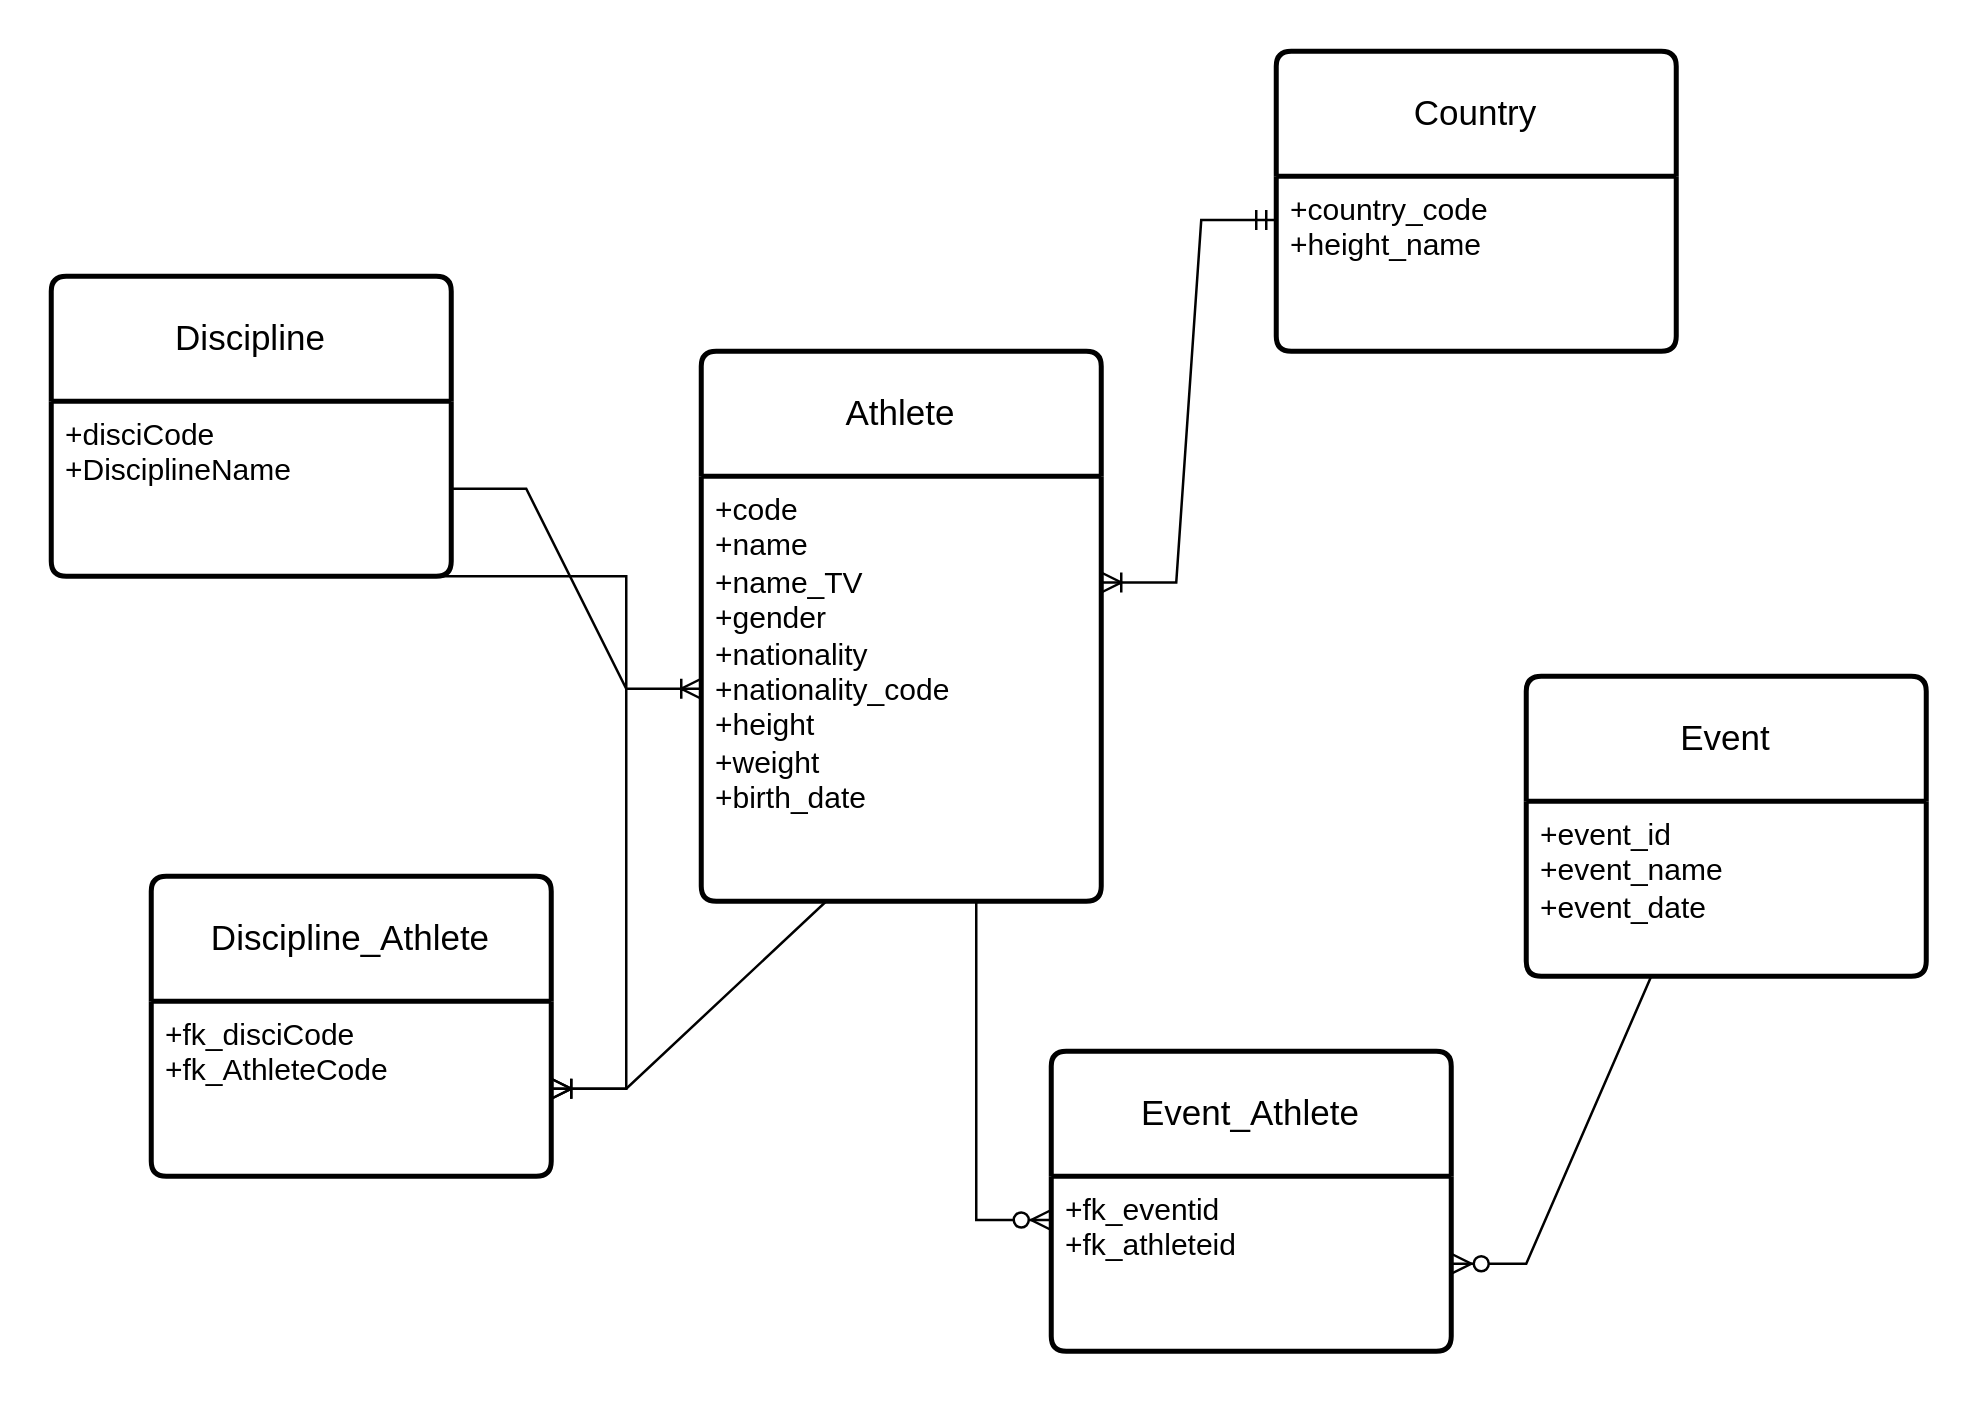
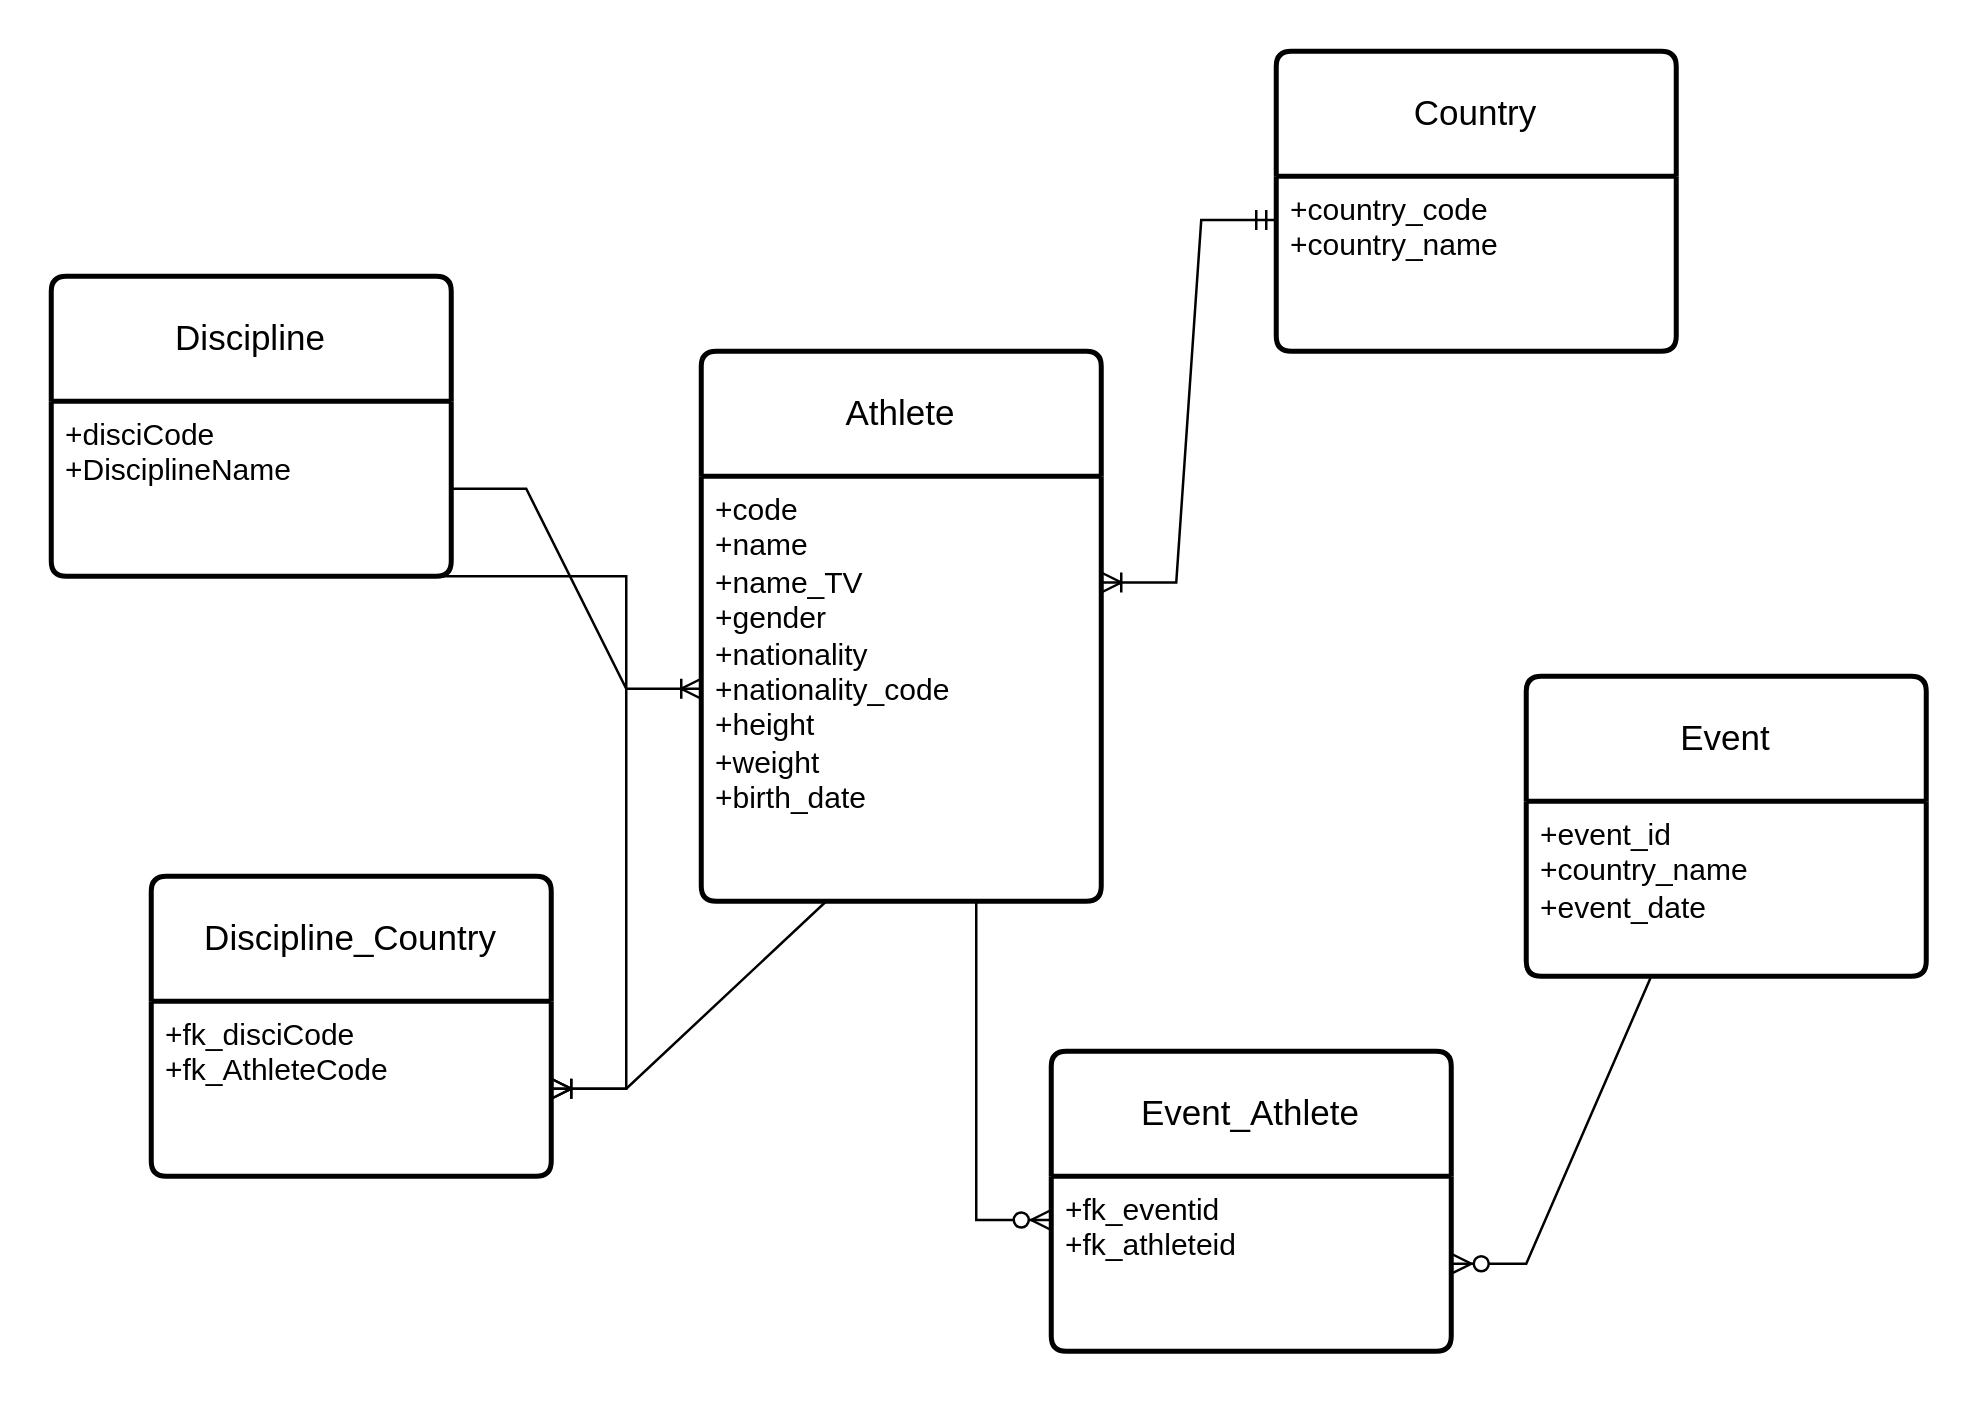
  <mxCell id="0" />
  <mxCell id="1" parent="0" />
  <mxCell id="2" value="Athlete" style="swimlane;childLayout=stackLayout;horizontal=1;startSize=50;horizontalStack=0;rounded=1;fontSize=14;fontStyle=0;strokeWidth=2;resizeParent=0;resizeLast=1;shadow=0;dashed=0;align=center;arcSize=4;whiteSpace=wrap;html=1;" parent="1" vertex="1"><mxGeometry x="280" y="140" width="160" height="220" as="geometry" /></mxCell>
  <mxCell id="3" value="+code&lt;div&gt;+name&lt;/div&gt;&lt;div&gt;+name_TV&lt;/div&gt;&lt;div&gt;+gender&lt;/div&gt;&lt;div&gt;+nationality&lt;/div&gt;&lt;div&gt;+nationality_code&lt;/div&gt;&lt;div&gt;+height&lt;/div&gt;&lt;div&gt;+weight&lt;/div&gt;&lt;div&gt;+birth_date&lt;/div&gt;&lt;div&gt;&lt;br&gt;&lt;/div&gt;" style="align=left;strokeColor=none;fillColor=none;spacingLeft=4;fontSize=12;verticalAlign=top;resizable=0;rotatable=0;part=1;html=1;" parent="2" vertex="1"><mxGeometry y="50" width="160" height="170" as="geometry" /></mxCell>
  <mxCell id="4" value="Country" style="swimlane;childLayout=stackLayout;horizontal=1;startSize=50;horizontalStack=0;rounded=1;fontSize=14;fontStyle=0;strokeWidth=2;resizeParent=0;resizeLast=1;shadow=0;dashed=0;align=center;arcSize=4;whiteSpace=wrap;html=1;" parent="1" vertex="1"><mxGeometry x="510" y="20" width="160" height="120" as="geometry" /></mxCell>
- <mxCell id="5" value="+country_code&lt;div&gt;+height_name&lt;/div&gt;" style="align=left;strokeColor=none;fillColor=none;spacingLeft=4;fontSize=12;verticalAlign=top;resizable=0;rotatable=0;part=1;html=1;" parent="4" vertex="1"><mxGeometry y="50" width="160" height="70" as="geometry" /></mxCell>
+ <mxCell id="5" value="+country_code&lt;div&gt;+country_name&lt;/div&gt;" style="align=left;strokeColor=none;fillColor=none;spacingLeft=4;fontSize=12;verticalAlign=top;resizable=0;rotatable=0;part=1;html=1;" parent="4" vertex="1"><mxGeometry y="50" width="160" height="70" as="geometry" /></mxCell>
  <mxCell id="6" value="Event" style="swimlane;childLayout=stackLayout;horizontal=1;startSize=50;horizontalStack=0;rounded=1;fontSize=14;fontStyle=0;strokeWidth=2;resizeParent=0;resizeLast=1;shadow=0;dashed=0;align=center;arcSize=4;whiteSpace=wrap;html=1;" parent="1" vertex="1"><mxGeometry x="610" y="270" width="160" height="120" as="geometry" /></mxCell>
- <mxCell id="7" value="&lt;div&gt;+event_id&lt;/div&gt;&lt;div&gt;+event_name&lt;br&gt;+event_date&lt;/div&gt;" style="align=left;strokeColor=none;fillColor=none;spacingLeft=4;fontSize=12;verticalAlign=top;resizable=0;rotatable=0;part=1;html=1;" parent="6" vertex="1"><mxGeometry y="50" width="160" height="70" as="geometry" /></mxCell>
+ <mxCell id="7" value="&lt;div&gt;+event_id&lt;/div&gt;&lt;div&gt;+country_name&lt;br&gt;+event_date&lt;/div&gt;" style="align=left;strokeColor=none;fillColor=none;spacingLeft=4;fontSize=12;verticalAlign=top;resizable=0;rotatable=0;part=1;html=1;" parent="6" vertex="1"><mxGeometry y="50" width="160" height="70" as="geometry" /></mxCell>
  <mxCell id="8" value="Event_Athlete" style="swimlane;childLayout=stackLayout;horizontal=1;startSize=50;horizontalStack=0;rounded=1;fontSize=14;fontStyle=0;strokeWidth=2;resizeParent=0;resizeLast=1;shadow=0;dashed=0;align=center;arcSize=4;whiteSpace=wrap;html=1;" parent="1" vertex="1"><mxGeometry x="420" y="420" width="160" height="120" as="geometry" /></mxCell>
  <mxCell id="9" value="+fk_eventid&lt;div&gt;+fk_athleteid&lt;/div&gt;" style="align=left;strokeColor=none;fillColor=none;spacingLeft=4;fontSize=12;verticalAlign=top;resizable=0;rotatable=0;part=1;html=1;" parent="8" vertex="1"><mxGeometry y="50" width="160" height="70" as="geometry" /></mxCell>
  <mxCell id="10" value="" style="edgeStyle=entityRelationEdgeStyle;fontSize=12;html=1;endArrow=ERzeroToMany;endFill=1;rounded=0;exitX=0.5;exitY=1;exitDx=0;exitDy=0;entryX=0;entryY=0.25;entryDx=0;entryDy=0;" parent="1" source="3" target="9" edge="1"><mxGeometry width="100" height="100" relative="1" as="geometry"><mxPoint x="160" y="540" as="sourcePoint" /><mxPoint x="260" y="440" as="targetPoint" /></mxGeometry></mxCell>
  <mxCell id="11" value="" style="edgeStyle=entityRelationEdgeStyle;fontSize=12;html=1;endArrow=ERzeroToMany;endFill=1;rounded=0;entryX=1;entryY=0.5;entryDx=0;entryDy=0;exitX=0.5;exitY=1;exitDx=0;exitDy=0;" parent="1" source="7" target="9" edge="1"><mxGeometry width="100" height="100" relative="1" as="geometry"><mxPoint x="680" y="540" as="sourcePoint" /><mxPoint x="780" y="440" as="targetPoint" /><Array as="points"><mxPoint x="700" y="470" /></Array></mxGeometry></mxCell>
  <mxCell id="12" value="" style="edgeStyle=entityRelationEdgeStyle;fontSize=12;html=1;endArrow=ERoneToMany;startArrow=ERmandOne;rounded=0;exitX=0;exitY=0.25;exitDx=0;exitDy=0;entryX=1;entryY=0.25;entryDx=0;entryDy=0;" parent="1" source="5" target="3" edge="1"><mxGeometry width="100" height="100" relative="1" as="geometry"><mxPoint x="290" y="120" as="sourcePoint" /><mxPoint x="390" y="20" as="targetPoint" /></mxGeometry></mxCell>
  <mxCell id="13" value="Discipline" style="swimlane;childLayout=stackLayout;horizontal=1;startSize=50;horizontalStack=0;rounded=1;fontSize=14;fontStyle=0;strokeWidth=2;resizeParent=0;resizeLast=1;shadow=0;dashed=0;align=center;arcSize=4;whiteSpace=wrap;html=1;" parent="1" vertex="1"><mxGeometry x="20" y="110" width="160" height="120" as="geometry" /></mxCell>
  <mxCell id="14" value="+disciCode&lt;div&gt;+DisciplineName&lt;/div&gt;" style="align=left;strokeColor=none;fillColor=none;spacingLeft=4;fontSize=12;verticalAlign=top;resizable=0;rotatable=0;part=1;html=1;" parent="13" vertex="1"><mxGeometry y="50" width="160" height="70" as="geometry" /></mxCell>
- <mxCell id="15" value="Discipline_Athlete" style="swimlane;childLayout=stackLayout;horizontal=1;startSize=50;horizontalStack=0;rounded=1;fontSize=14;fontStyle=0;strokeWidth=2;resizeParent=0;resizeLast=1;shadow=0;dashed=0;align=center;arcSize=4;whiteSpace=wrap;html=1;" parent="1" vertex="1"><mxGeometry x="60" y="350" width="160" height="120" as="geometry" /></mxCell>
+ <mxCell id="15" value="Discipline_Country" style="swimlane;childLayout=stackLayout;horizontal=1;startSize=50;horizontalStack=0;rounded=1;fontSize=14;fontStyle=0;strokeWidth=2;resizeParent=0;resizeLast=1;shadow=0;dashed=0;align=center;arcSize=4;whiteSpace=wrap;html=1;" parent="1" vertex="1"><mxGeometry x="60" y="350" width="160" height="120" as="geometry" /></mxCell>
  <mxCell id="16" value="+fk_disciCode&lt;div&gt;+fk_AthleteCode&lt;/div&gt;" style="align=left;strokeColor=none;fillColor=none;spacingLeft=4;fontSize=12;verticalAlign=top;resizable=0;rotatable=0;part=1;html=1;" parent="15" vertex="1"><mxGeometry y="50" width="160" height="70" as="geometry" /></mxCell>
  <mxCell id="17" value="" style="edgeStyle=entityRelationEdgeStyle;fontSize=12;html=1;endArrow=ERoneToMany;rounded=0;exitX=0.5;exitY=1;exitDx=0;exitDy=0;" parent="1" source="14" target="16" edge="1"><mxGeometry width="100" height="100" relative="1" as="geometry"><mxPoint x="120" y="340" as="sourcePoint" /><mxPoint x="220" y="240" as="targetPoint" /></mxGeometry></mxCell>
  <mxCell id="18" value="" style="edgeStyle=entityRelationEdgeStyle;fontSize=12;html=1;endArrow=ERoneToMany;rounded=0;entryX=1;entryY=0.5;entryDx=0;entryDy=0;exitX=0.5;exitY=1;exitDx=0;exitDy=0;" parent="1" source="3" target="16" edge="1"><mxGeometry width="100" height="100" relative="1" as="geometry"><mxPoint x="220" y="530" as="sourcePoint" /><mxPoint x="320" y="430" as="targetPoint" /></mxGeometry></mxCell>
  <mxCell id="19" value="" style="edgeStyle=entityRelationEdgeStyle;fontSize=12;html=1;endArrow=ERoneToMany;rounded=0;exitX=1;exitY=0.5;exitDx=0;exitDy=0;entryX=0;entryY=0.5;entryDx=0;entryDy=0;" edge="1" parent="1" source="14" target="3"><mxGeometry width="100" height="100" relative="1" as="geometry"><mxPoint x="200" y="190" as="sourcePoint" /><mxPoint x="300" y="90" as="targetPoint" /></mxGeometry></mxCell>
